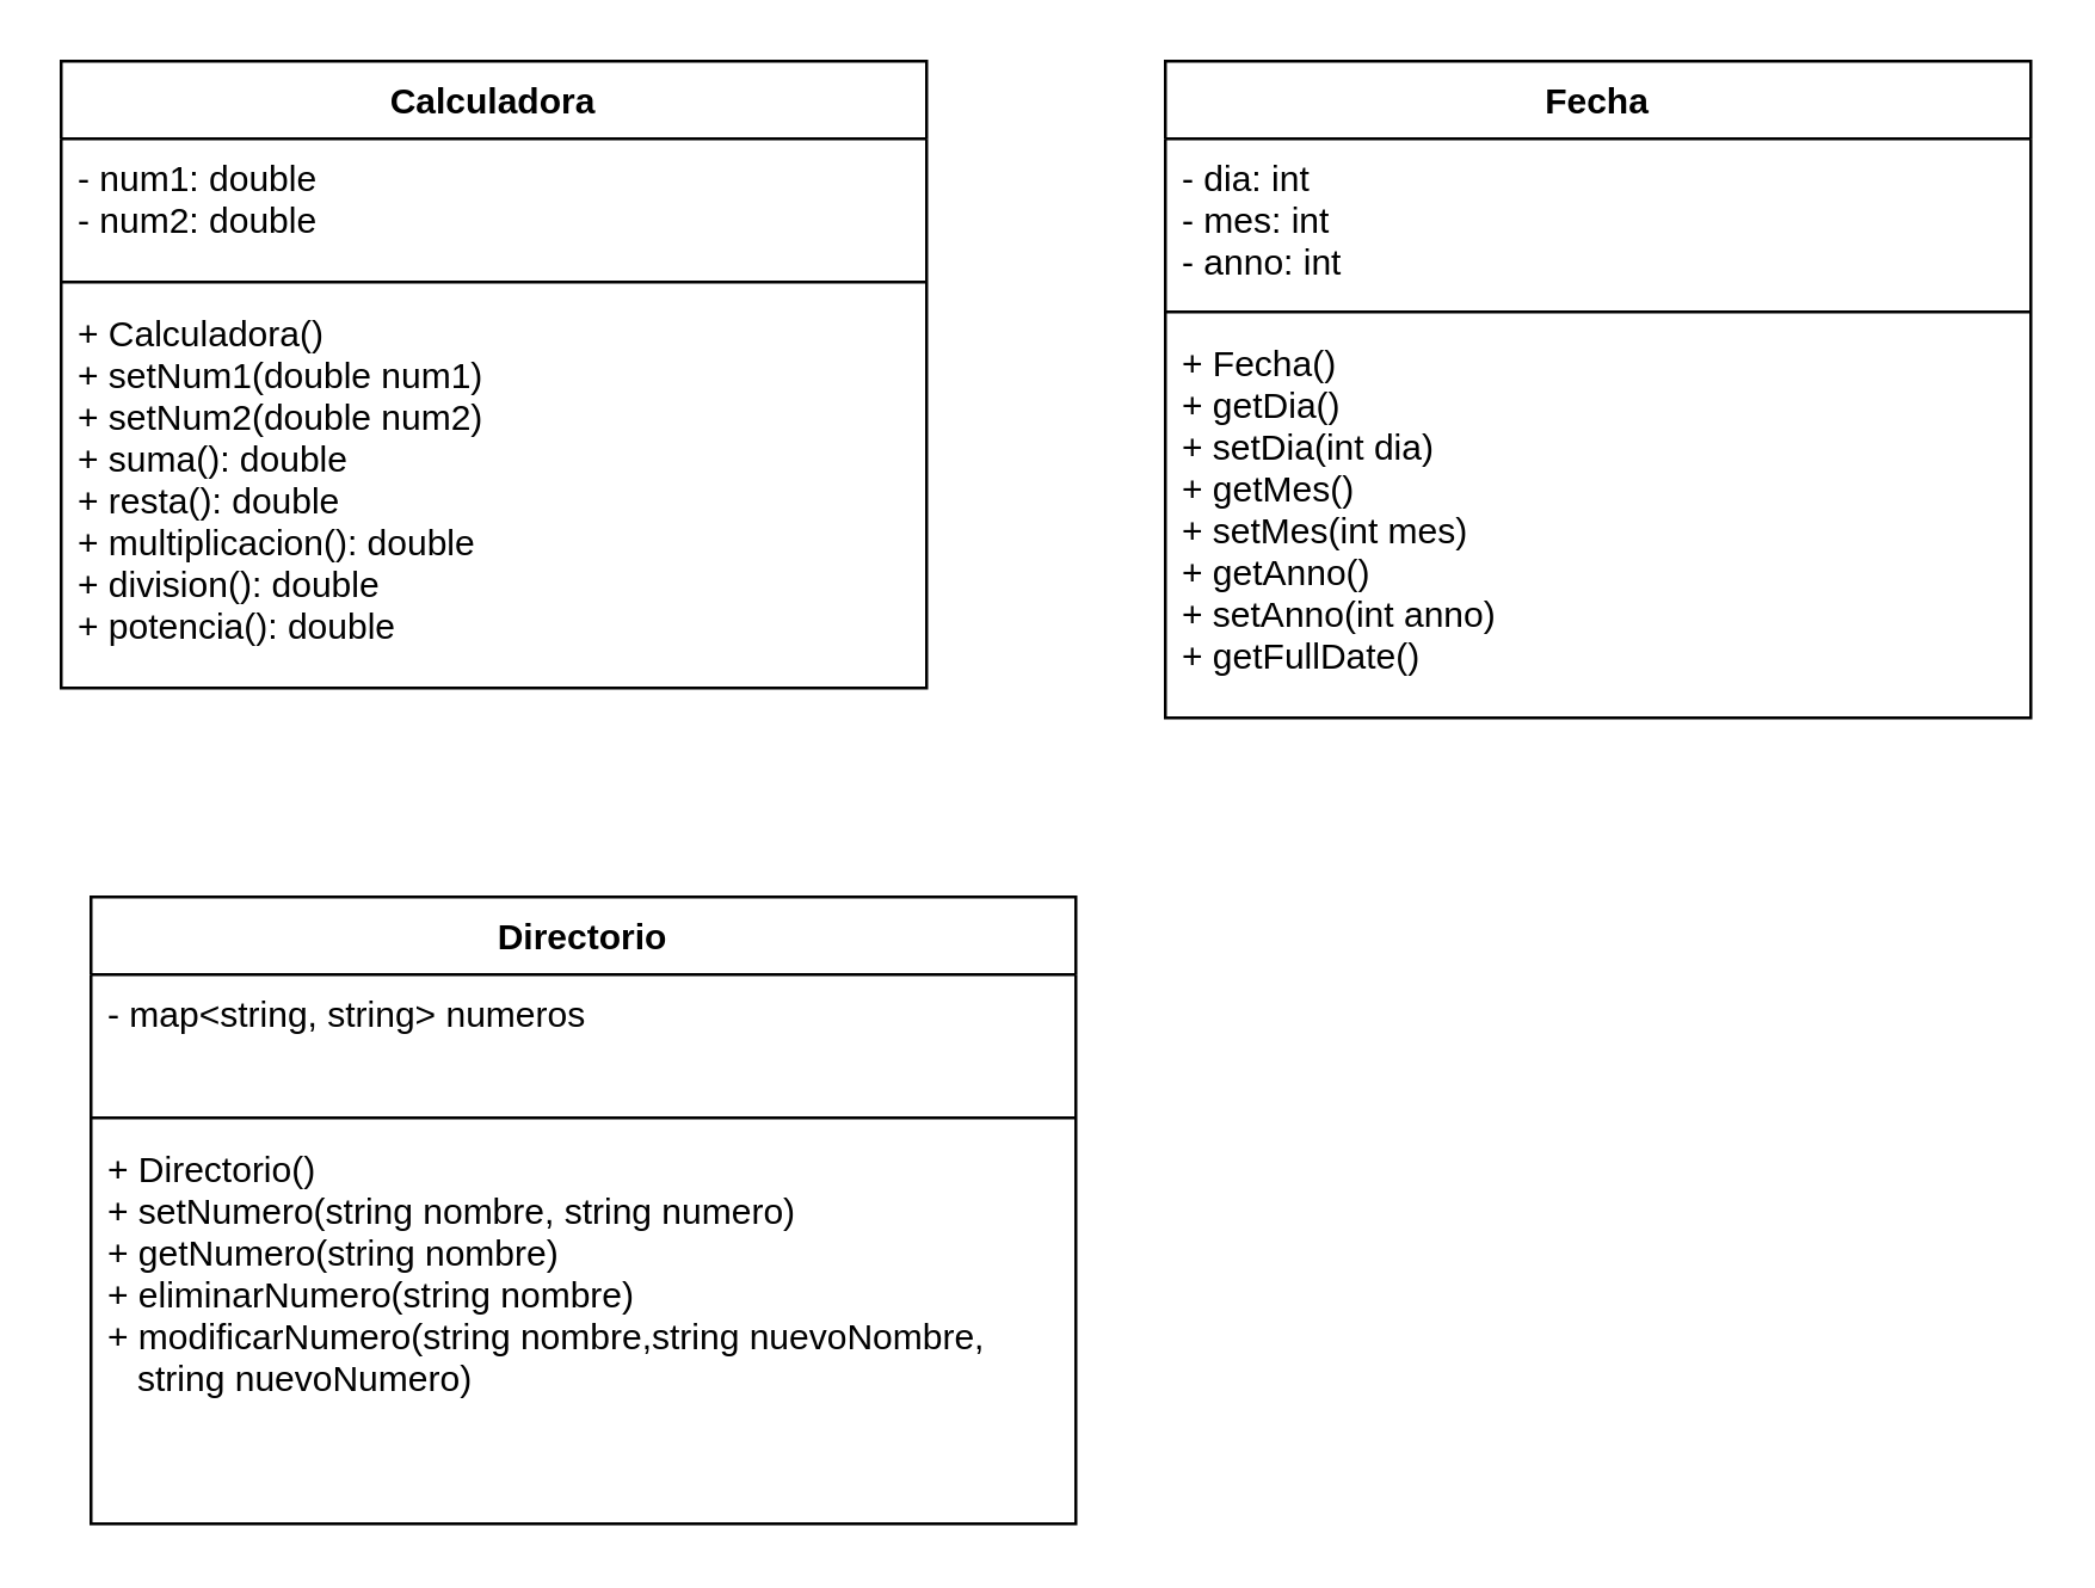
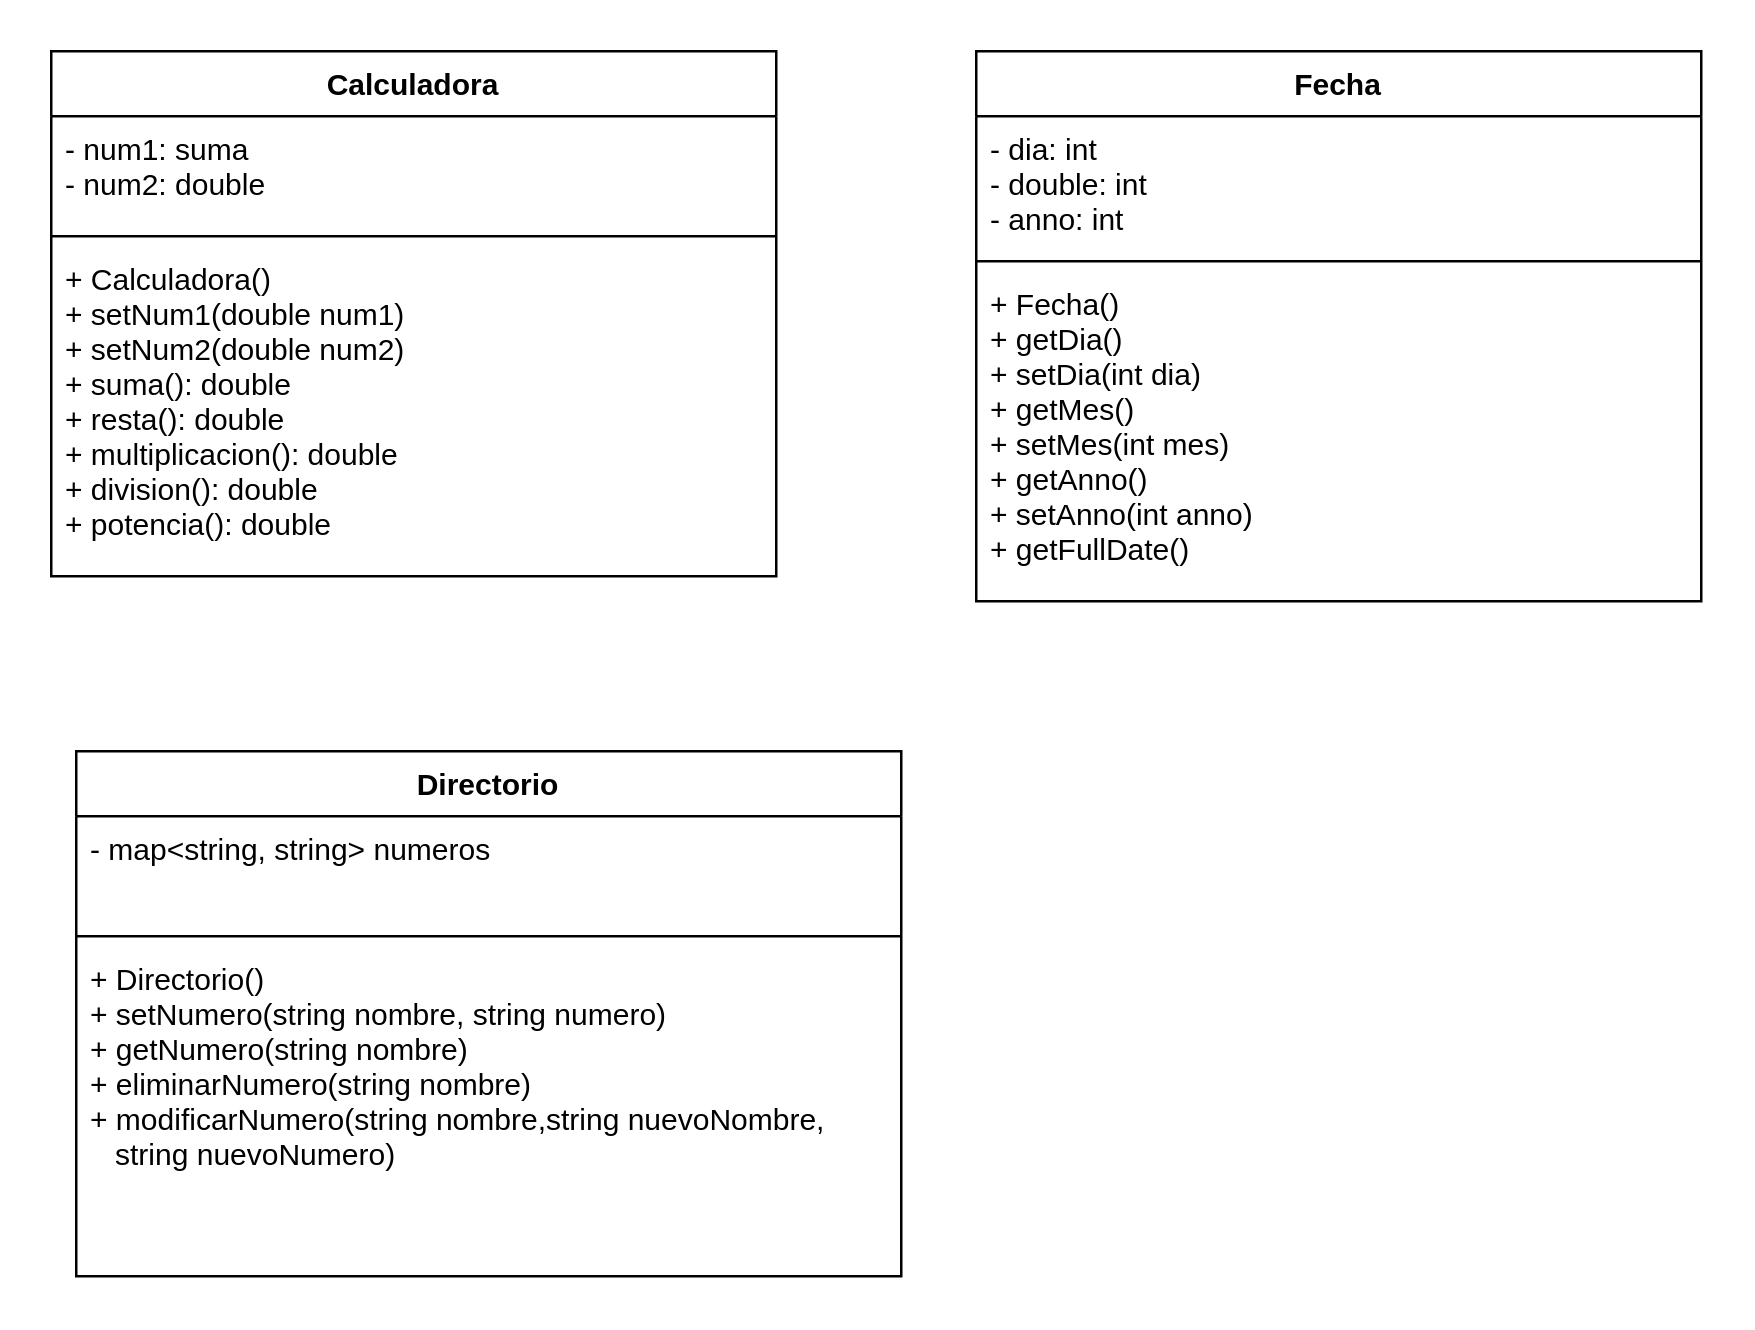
  <mxCell id="0" />
  <mxCell id="1" parent="0" />
  <mxCell id="2" value="Calculadora" style="swimlane;fontStyle=1;align=center;verticalAlign=top;childLayout=stackLayout;horizontal=1;startSize=26;horizontalStack=0;resizeParent=1;resizeParentMax=0;resizeLast=0;collapsible=1;marginBottom=0;" vertex="1" parent="1"><mxGeometry x="20" y="20" width="290" height="210" as="geometry" /></mxCell>
- <mxCell id="3" value="- num1: double&#10;- num2: double" style="text;strokeColor=none;fillColor=none;align=left;verticalAlign=top;spacingLeft=4;spacingRight=4;overflow=hidden;rotatable=0;points=[[0,0.5],[1,0.5]];portConstraint=eastwest;" vertex="1" parent="2"><mxGeometry y="26" width="290" height="44" as="geometry" /></mxCell>
+ <mxCell id="3" value="- num1: suma&#10;- num2: double" style="text;strokeColor=none;fillColor=none;align=left;verticalAlign=top;spacingLeft=4;spacingRight=4;overflow=hidden;rotatable=0;points=[[0,0.5],[1,0.5]];portConstraint=eastwest;" vertex="1" parent="2"><mxGeometry y="26" width="290" height="44" as="geometry" /></mxCell>
  <mxCell id="4" value="" style="line;strokeWidth=1;fillColor=none;align=left;verticalAlign=middle;spacingTop=-1;spacingLeft=3;spacingRight=3;rotatable=0;labelPosition=right;points=[];portConstraint=eastwest;" vertex="1" parent="2"><mxGeometry y="70" width="290" height="8" as="geometry" /></mxCell>
  <mxCell id="5" value="+ Calculadora()&#10;+ setNum1(double num1)&#10;+ setNum2(double num2)&#10;+ suma(): double&#10;+ resta(): double&#10;+ multiplicacion(): double&#10;+ division(): double&#10;+ potencia(): double" style="text;strokeColor=none;fillColor=none;align=left;verticalAlign=top;spacingLeft=4;spacingRight=4;overflow=hidden;rotatable=0;points=[[0,0.5],[1,0.5]];portConstraint=eastwest;" vertex="1" parent="2"><mxGeometry y="78" width="290" height="132" as="geometry" /></mxCell>
  <mxCell id="6" value="Fecha" style="swimlane;fontStyle=1;align=center;verticalAlign=top;childLayout=stackLayout;horizontal=1;startSize=26;horizontalStack=0;resizeParent=1;resizeParentMax=0;resizeLast=0;collapsible=1;marginBottom=0;" vertex="1" parent="1"><mxGeometry x="390" y="20" width="290" height="220" as="geometry" /></mxCell>
- <mxCell id="7" value="- dia: int&#10;- mes: int&#10;- anno: int" style="text;strokeColor=none;fillColor=none;align=left;verticalAlign=top;spacingLeft=4;spacingRight=4;overflow=hidden;rotatable=0;points=[[0,0.5],[1,0.5]];portConstraint=eastwest;" vertex="1" parent="6"><mxGeometry y="26" width="290" height="54" as="geometry" /></mxCell>
+ <mxCell id="7" value="- dia: int&#10;- double: int&#10;- anno: int" style="text;strokeColor=none;fillColor=none;align=left;verticalAlign=top;spacingLeft=4;spacingRight=4;overflow=hidden;rotatable=0;points=[[0,0.5],[1,0.5]];portConstraint=eastwest;" vertex="1" parent="6"><mxGeometry y="26" width="290" height="54" as="geometry" /></mxCell>
  <mxCell id="8" value="" style="line;strokeWidth=1;fillColor=none;align=left;verticalAlign=middle;spacingTop=-1;spacingLeft=3;spacingRight=3;rotatable=0;labelPosition=right;points=[];portConstraint=eastwest;" vertex="1" parent="6"><mxGeometry y="80" width="290" height="8" as="geometry" /></mxCell>
  <mxCell id="9" value="+ Fecha()&#10;+ getDia()&#10;+ setDia(int dia)&#10;+ getMes()&#10;+ setMes(int mes)&#10;+ getAnno()&#10;+ setAnno(int anno)&#10;+ getFullDate()" style="text;strokeColor=none;fillColor=none;align=left;verticalAlign=top;spacingLeft=4;spacingRight=4;overflow=hidden;rotatable=0;points=[[0,0.5],[1,0.5]];portConstraint=eastwest;" vertex="1" parent="6"><mxGeometry y="88" width="290" height="132" as="geometry" /></mxCell>
  <mxCell id="10" value="Directorio" style="swimlane;fontStyle=1;align=center;verticalAlign=top;childLayout=stackLayout;horizontal=1;startSize=26;horizontalStack=0;resizeParent=1;resizeParentMax=0;resizeLast=0;collapsible=1;marginBottom=0;" vertex="1" parent="1"><mxGeometry x="30" y="300" width="330" height="210" as="geometry" /></mxCell>
  <mxCell id="11" value="- map&lt;string, string&gt; numeros" style="text;strokeColor=none;fillColor=none;align=left;verticalAlign=top;spacingLeft=4;spacingRight=4;overflow=hidden;rotatable=0;points=[[0,0.5],[1,0.5]];portConstraint=eastwest;" vertex="1" parent="10"><mxGeometry y="26" width="330" height="44" as="geometry" /></mxCell>
  <mxCell id="12" value="" style="line;strokeWidth=1;fillColor=none;align=left;verticalAlign=middle;spacingTop=-1;spacingLeft=3;spacingRight=3;rotatable=0;labelPosition=right;points=[];portConstraint=eastwest;" vertex="1" parent="10"><mxGeometry y="70" width="330" height="8" as="geometry" /></mxCell>
  <mxCell id="13" value="+ Directorio()&#10;+ setNumero(string nombre, string numero)&#10;+ getNumero(string nombre)&#10;+ eliminarNumero(string nombre)&#10;+ modificarNumero(string nombre,string nuevoNombre, &#10;   string nuevoNumero)" style="text;strokeColor=none;fillColor=none;align=left;verticalAlign=top;spacingLeft=4;spacingRight=4;overflow=hidden;rotatable=0;points=[[0,0.5],[1,0.5]];portConstraint=eastwest;" vertex="1" parent="10"><mxGeometry y="78" width="330" height="132" as="geometry" /></mxCell>
